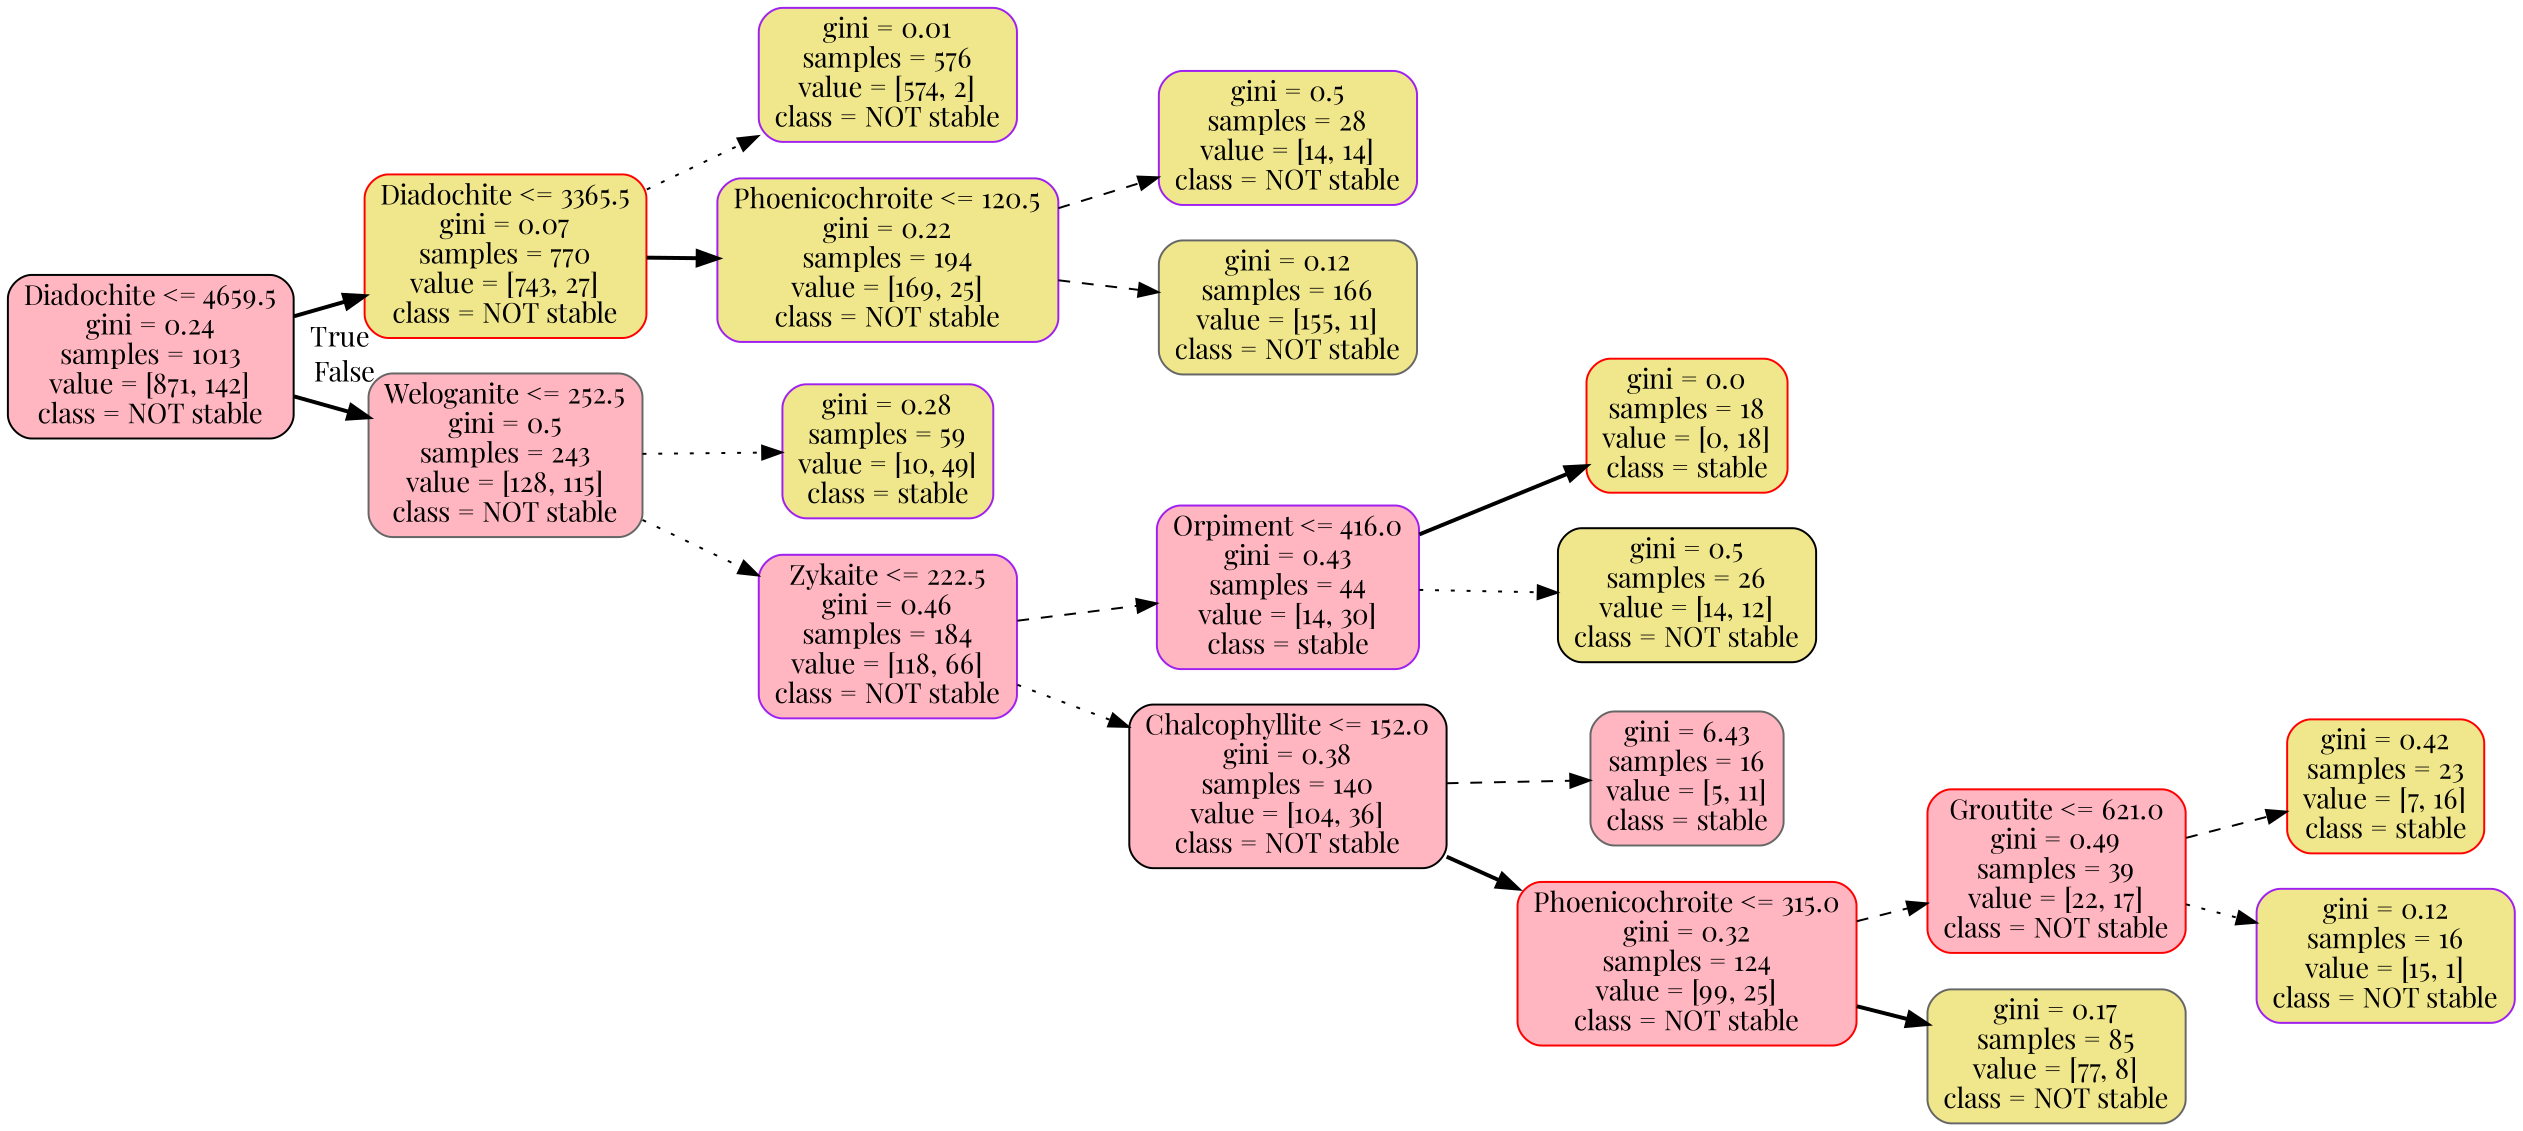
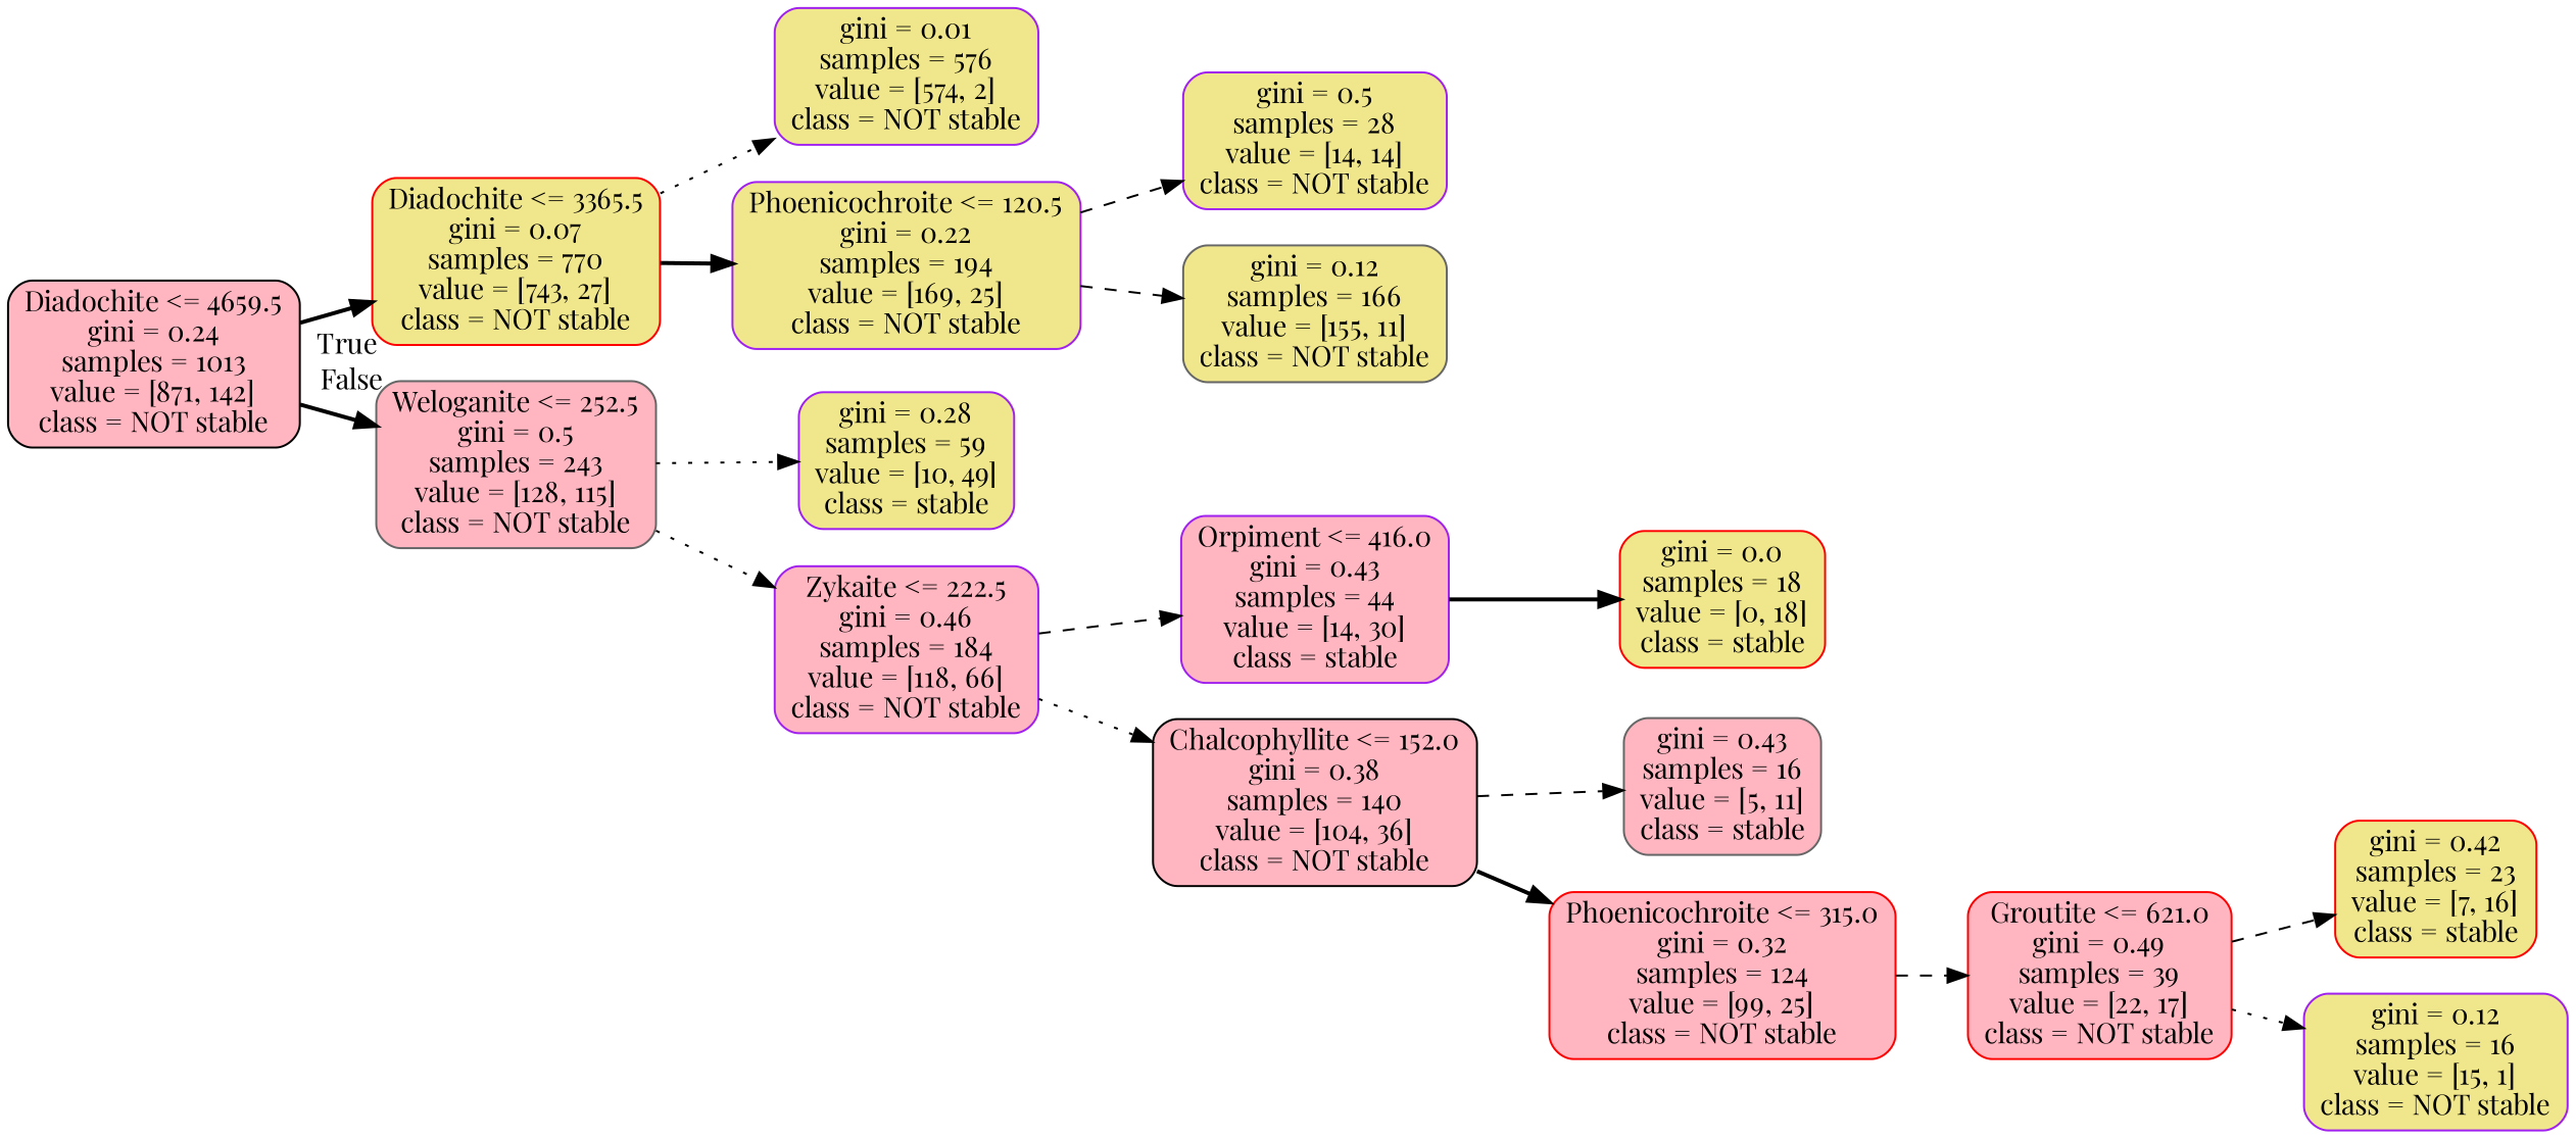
  digraph {
    fontname="Playfair Display"
    rankdir=LR
    node [color=purple fillcolor=khaki fontname="Playfair Display" shape=box style="filled, rounded"]
    edge [fontname="Playfair Display" style=bold]
    n1 [color=black fillcolor=lightpink label="Diadochite <= 4659.5\ngini = 0.24\nsamples = 1013\nvalue = [871, 142]\nclass = NOT stable"]
    n2 [color=red label="Diadochite <= 3365.5\ngini = 0.07\nsamples = 770\nvalue = [743, 27]\nclass = NOT stable"]
    n3 [color=gray40 fillcolor=lightpink label="Weloganite <= 252.5\ngini = 0.5\nsamples = 243\nvalue = [128, 115]\nclass = NOT stable"]
    n4 [label="gini = 0.01\nsamples = 576\nvalue = [574, 2]\nclass = NOT stable"]
    n5 [label="Phoenicochroite <= 120.5\ngini = 0.22\nsamples = 194\nvalue = [169, 25]\nclass = NOT stable"]
    n6 [label="gini = 0.28\nsamples = 59\nvalue = [10, 49]\nclass = stable"]
    n7 [fillcolor=lightpink label="Zykaite <= 222.5\ngini = 0.46\nsamples = 184\nvalue = [118, 66]\nclass = NOT stable"]
    n8 [label="gini = 0.5\nsamples = 28\nvalue = [14, 14]\nclass = NOT stable"]
    n9 [color=gray40 label="gini = 0.12\nsamples = 166\nvalue = [155, 11]\nclass = NOT stable"]
    n10 [fillcolor=lightpink label="Orpiment <= 416.0\ngini = 0.43\nsamples = 44\nvalue = [14, 30]\nclass = stable"]
    n11 [color=black fillcolor=lightpink label="Chalcophyllite <= 152.0\ngini = 0.38\nsamples = 140\nvalue = [104, 36]\nclass = NOT stable"]
    n12 [color=red label="gini = 0.0\nsamples = 18\nvalue = [0, 18]\nclass = stable"]
-   n13 [color=black label="gini = 0.5\nsamples = 26\nvalue = [14, 12]\nclass = NOT stable"]
-   n14 [color=gray40 fillcolor=lightpink label="gini = 6.43\nsamples = 16\nvalue = [5, 11]\nclass = stable"]
+   n14 [color=gray40 fillcolor=lightpink label="gini = 0.43\nsamples = 16\nvalue = [5, 11]\nclass = stable"]
    n15 [color=red fillcolor=lightpink label="Phoenicochroite <= 315.0\ngini = 0.32\nsamples = 124\nvalue = [99, 25]\nclass = NOT stable"]
    n16 [color=red fillcolor=lightpink label="Groutite <= 621.0\ngini = 0.49\nsamples = 39\nvalue = [22, 17]\nclass = NOT stable"]
-   n17 [color=gray40 label="gini = 0.17\nsamples = 85\nvalue = [77, 8]\nclass = NOT stable"]
    n18 [color=red label="gini = 0.42\nsamples = 23\nvalue = [7, 16]\nclass = stable"]
    n19 [label="gini = 0.12\nsamples = 16\nvalue = [15, 1]\nclass = NOT stable"]
    n1 -> n2 [headlabel=True labelangle=45 labeldistance=2.5]
    n1 -> n3 [headlabel=False labelangle=-45 labeldistance=2.5]
    n2 -> n4 [style=dotted]
    n2 -> n5
    n3 -> n6 [style=dotted]
    n3 -> n7 [style=dotted]
    n5 -> n8 [style=dashed]
    n5 -> n9 [style=dashed]
    n7 -> n10 [style=dashed]
    n7 -> n11 [style=dotted]
    n10 -> n12
-   n10 -> n13 [style=dotted]
    n11 -> n14 [style=dashed]
    n11 -> n15
    n15 -> n16 [style=dashed]
-   n15 -> n17
    n16 -> n18 [style=dashed]
    n16 -> n19 [style=dotted]
  }
